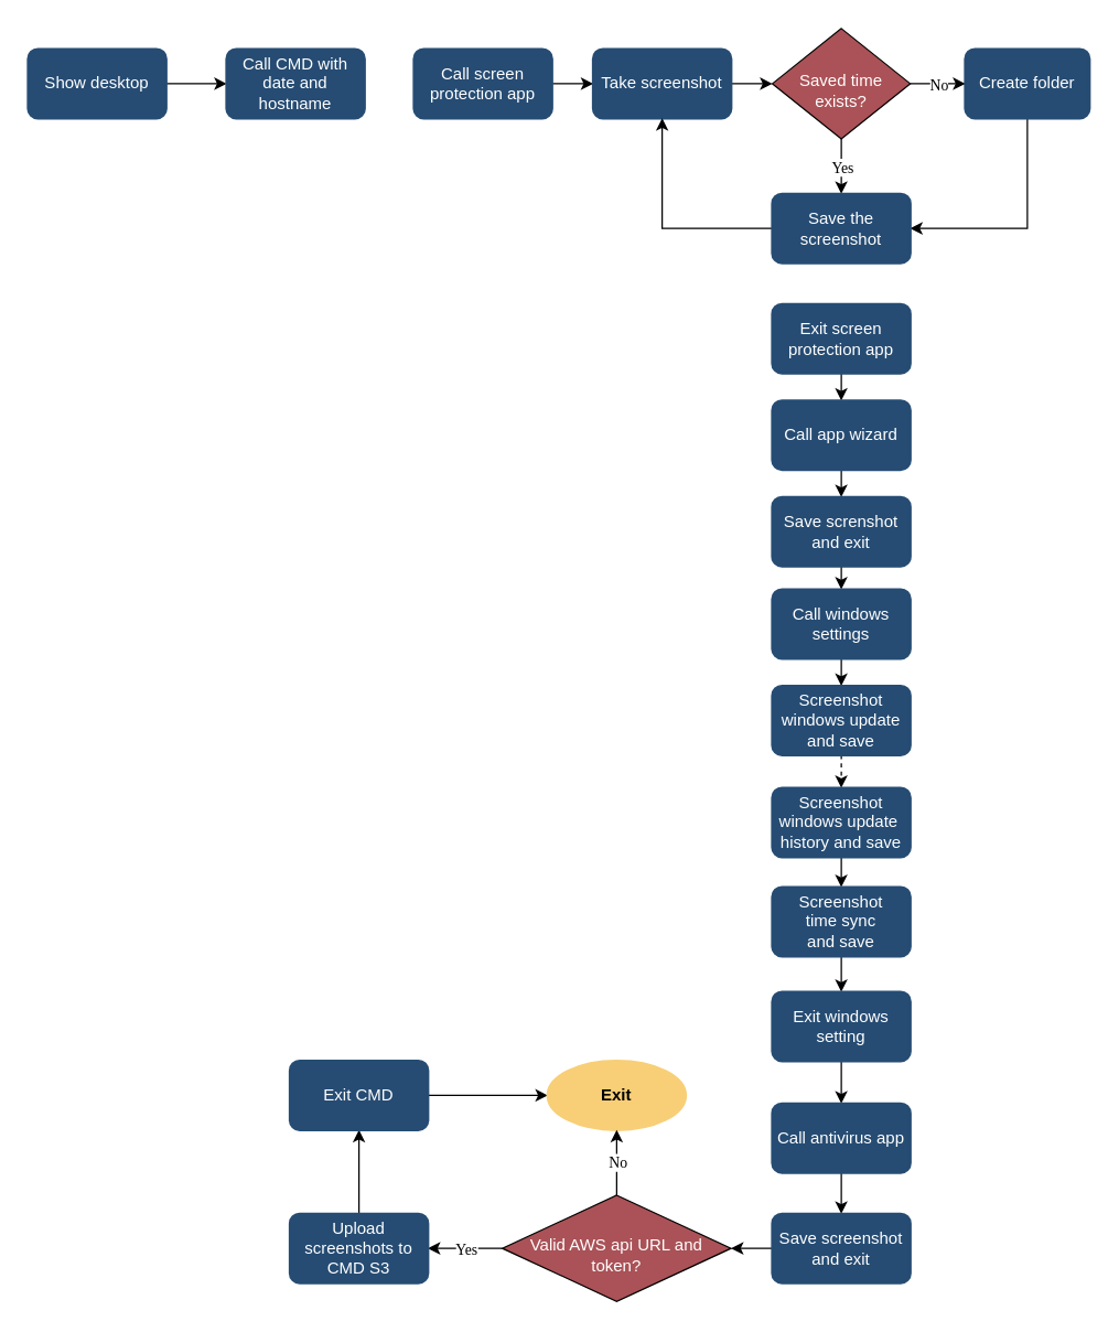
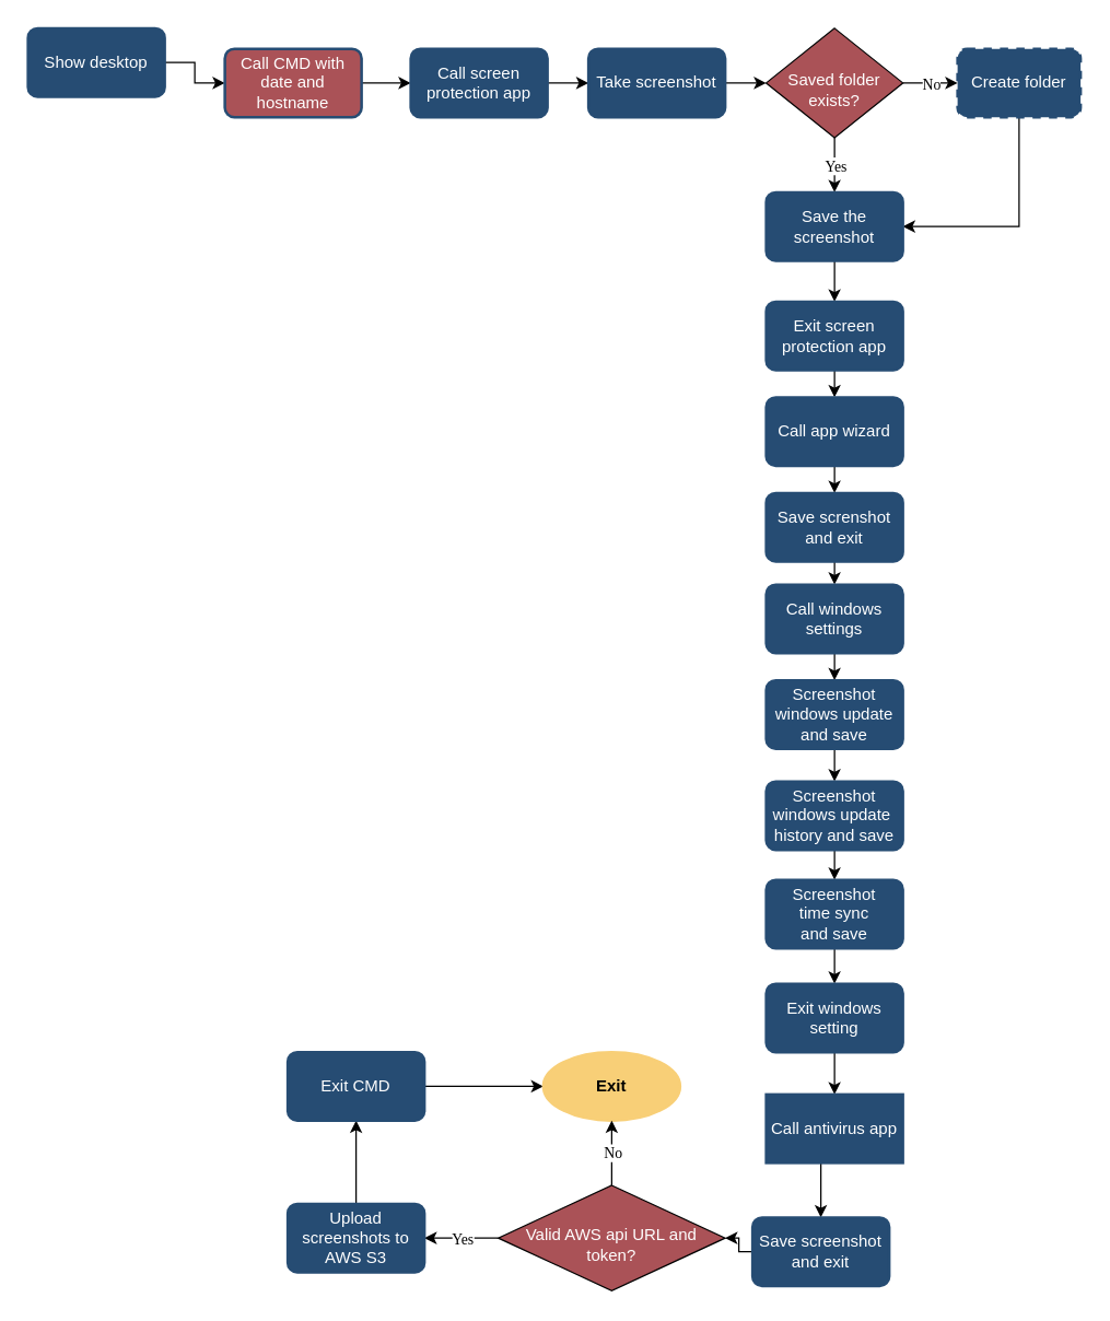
  <mxCell id="0" />
  <mxCell id="1" parent="0" />
- <mxCell id="2" value="&lt;br&gt;&lt;font color=&quot;#ffffff&quot;&gt;Saved time exists?&lt;/font&gt;" style="rhombus;whiteSpace=wrap;html=1;shadow=0;fontFamily=Helvetica;fontSize=12;align=center;strokeWidth=1;spacing=6;spacingTop=-4;fillColor=#AA5257;" parent="1" vertex="1"><mxGeometry x="560" y="20" width="100" height="80" as="geometry" /></mxCell>
+ <mxCell id="2" value="&lt;br&gt;&lt;font color=&quot;#ffffff&quot;&gt;Saved folder exists?&lt;/font&gt;" style="rhombus;whiteSpace=wrap;html=1;shadow=0;fontFamily=Helvetica;fontSize=12;align=center;strokeWidth=1;spacing=6;spacingTop=-4;fillColor=#AA5257;" parent="1" vertex="1"><mxGeometry x="560" y="20" width="100" height="80" as="geometry" /></mxCell>
  <mxCell id="3" style="edgeStyle=orthogonalEdgeStyle;rounded=0;sketch=0;orthogonalLoop=1;jettySize=auto;html=1;shadow=0;exitX=1;exitY=0.5;exitDx=0;exitDy=0;" edge="1" parent="1" source="7" target="8"><mxGeometry relative="1" as="geometry"><mxPoint x="130" y="60" as="sourcePoint" /><mxPoint x="160" y="60" as="targetPoint" /></mxGeometry></mxCell>
+ <mxCell id="4" style="edgeStyle=orthogonalEdgeStyle;rounded=0;sketch=0;orthogonalLoop=1;jettySize=auto;html=1;shadow=0;exitX=1;exitY=0.5;exitDx=0;exitDy=0;entryX=0;entryY=0.5;entryDx=0;entryDy=0;" edge="1" parent="1" source="8" target="9"><mxGeometry relative="1" as="geometry"><mxPoint x="280" y="60.034" as="sourcePoint" /><mxPoint x="310" y="60.034" as="targetPoint" /></mxGeometry></mxCell>
  <mxCell id="5" style="edgeStyle=orthogonalEdgeStyle;rounded=0;orthogonalLoop=1;jettySize=auto;html=1;exitX=1;exitY=0.5;exitDx=0;exitDy=0;entryX=0;entryY=0.5;entryDx=0;entryDy=0;" edge="1" parent="1" source="9" target="10"><mxGeometry relative="1" as="geometry"><mxPoint x="430" y="60" as="sourcePoint" /><mxPoint x="460" y="60" as="targetPoint" /></mxGeometry></mxCell>
  <mxCell id="6" style="edgeStyle=orthogonalEdgeStyle;rounded=0;sketch=0;orthogonalLoop=1;jettySize=auto;html=1;exitX=1;exitY=0.5;exitDx=0;exitDy=0;entryX=0;entryY=0.5;entryDx=0;entryDy=0;shadow=0;" edge="1" parent="1" source="10" target="2"><mxGeometry relative="1" as="geometry"><mxPoint x="540" y="90" as="sourcePoint" /></mxGeometry></mxCell>
- <mxCell id="7" value="Show desktop" style="rounded=1;whiteSpace=wrap;html=1;absoluteArcSize=1;arcSize=14;strokeWidth=2;fillColor=#264C73;strokeColor=#264C73;fontColor=#FFFFFF;" vertex="1" parent="1"><mxGeometry x="20" y="35" width="100" height="50" as="geometry" /></mxCell>
- <mxCell id="8" value="Call CMD with&lt;br&gt;date and hostname" style="rounded=1;whiteSpace=wrap;html=1;absoluteArcSize=1;arcSize=14;strokeWidth=2;fillColor=#264C73;strokeColor=#264C73;fontColor=#FFFFFF;" vertex="1" parent="1"><mxGeometry x="164" y="35" width="100" height="50" as="geometry" /></mxCell>
+ <mxCell id="7" value="Show desktop" style="rounded=1;whiteSpace=wrap;html=1;absoluteArcSize=1;arcSize=14;strokeWidth=2;fillColor=#264C73;strokeColor=#264C73;fontColor=#FFFFFF;" vertex="1" parent="1"><mxGeometry x="20" y="20" width="100" height="50" as="geometry" /></mxCell>
+ <mxCell id="8" value="Call CMD with&lt;br&gt;date and hostname" style="rounded=1;whiteSpace=wrap;html=1;absoluteArcSize=1;arcSize=14;strokeWidth=2;fillColor=#aa5257;strokeColor=#264C73;fontColor=#FFFFFF;" vertex="1" parent="1"><mxGeometry x="164" y="35" width="100" height="50" as="geometry" /></mxCell>
  <mxCell id="9" value="Call screen protection app" style="rounded=1;whiteSpace=wrap;html=1;absoluteArcSize=1;arcSize=14;strokeWidth=2;fillColor=#264C73;strokeColor=#264C73;fontColor=#FFFFFF;" vertex="1" parent="1"><mxGeometry x="300" y="35" width="100" height="50" as="geometry" /></mxCell>
  <mxCell id="10" value="Take screenshot" style="rounded=1;whiteSpace=wrap;html=1;absoluteArcSize=1;arcSize=14;strokeWidth=2;fillColor=#264C73;strokeColor=#264C73;fontColor=#FFFFFF;" vertex="1" parent="1"><mxGeometry x="430" y="35" width="100" height="50" as="geometry" /></mxCell>
  <mxCell id="11" style="edgeStyle=elbowEdgeStyle;rounded=0;sketch=0;orthogonalLoop=1;jettySize=auto;html=1;shadow=0;fontFamily=Times New Roman;entryX=1;entryY=0.5;entryDx=0;entryDy=0;exitX=0.5;exitY=1;exitDx=0;exitDy=0;" edge="1" parent="1" source="12" target="18"><mxGeometry relative="1" as="geometry"><mxPoint x="710" y="310" as="targetPoint" /><mxPoint x="800" y="150" as="sourcePoint" /><Array as="points"><mxPoint x="745" y="120" /></Array></mxGeometry></mxCell>
- <mxCell id="12" value="Create folder" style="rounded=1;whiteSpace=wrap;html=1;absoluteArcSize=1;arcSize=14;strokeWidth=2;fillColor=#264C73;strokeColor=#264C73;fontColor=#FFFFFF;" vertex="1" parent="1"><mxGeometry x="700" y="35" width="90" height="50" as="geometry" /></mxCell>
+ <mxCell id="12" value="Create folder" style="rounded=1;whiteSpace=wrap;html=1;absoluteArcSize=1;arcSize=14;strokeWidth=2;fillColor=#264C73;strokeColor=#264C73;fontColor=#FFFFFF;dashed=1;" vertex="1" parent="1"><mxGeometry x="700" y="35" width="90" height="50" as="geometry" /></mxCell>
  <mxCell id="13" value="" style="endArrow=classic;html=1;rounded=0;shadow=0;sketch=0;fontFamily=Times New Roman;labelPosition=center;verticalLabelPosition=middle;align=center;verticalAlign=middle;entryX=0;entryY=0.5;entryDx=0;entryDy=0;exitX=1;exitY=0.5;exitDx=0;exitDy=0;" edge="1" parent="1" source="2" target="12"><mxGeometry relative="1" as="geometry"><mxPoint x="560" y="100" as="sourcePoint" /><mxPoint x="290" y="220" as="targetPoint" /><Array as="points"><mxPoint x="700" y="60" /></Array></mxGeometry></mxCell>
  <mxCell id="14" value="No" style="edgeLabel;resizable=0;html=1;align=center;verticalAlign=middle;fontFamily=Times New Roman;" connectable="0" vertex="1" parent="13"><mxGeometry relative="1" as="geometry" /></mxCell>
  <mxCell id="15" value="" style="endArrow=classic;html=1;rounded=0;shadow=0;sketch=0;fontFamily=Times New Roman;labelPosition=center;verticalLabelPosition=middle;align=center;verticalAlign=middle;exitX=0.5;exitY=1;exitDx=0;exitDy=0;entryX=0.5;entryY=0;entryDx=0;entryDy=0;" edge="1" parent="1" source="2" target="18"><mxGeometry relative="1" as="geometry"><mxPoint x="491" y="170" as="sourcePoint" /><mxPoint x="531" y="250" as="targetPoint" /></mxGeometry></mxCell>
  <mxCell id="16" value="Yes" style="edgeLabel;resizable=0;html=1;align=center;verticalAlign=middle;fontFamily=Times New Roman;" connectable="0" vertex="1" parent="15"><mxGeometry relative="1" as="geometry" /></mxCell>
- <mxCell id="17" style="edgeStyle=orthogonalEdgeStyle;rounded=0;sketch=0;orthogonalLoop=1;jettySize=auto;html=1;shadow=0;fontFamily=Times New Roman;" edge="1" parent="1" source="18" target="10"><mxGeometry relative="1" as="geometry" /></mxCell>
+ <mxCell id="17" style="edgeStyle=orthogonalEdgeStyle;rounded=0;sketch=0;orthogonalLoop=1;jettySize=auto;html=1;entryX=0.5;entryY=0;entryDx=0;entryDy=0;shadow=0;fontFamily=Times New Roman;" edge="1" parent="1" source="18" target="20"><mxGeometry relative="1" as="geometry" /></mxCell>
  <mxCell id="18" value="Save the screenshot" style="rounded=1;whiteSpace=wrap;html=1;absoluteArcSize=1;arcSize=14;strokeWidth=2;fillColor=#264C73;strokeColor=#264C73;fontColor=#FFFFFF;" vertex="1" parent="1"><mxGeometry x="560" y="140" width="100" height="50" as="geometry" /></mxCell>
  <mxCell id="19" style="edgeStyle=elbowEdgeStyle;rounded=0;sketch=0;orthogonalLoop=1;jettySize=auto;html=1;entryX=0.5;entryY=0;entryDx=0;entryDy=0;shadow=0;fontFamily=Times New Roman;" edge="1" parent="1" source="20" target="22"><mxGeometry relative="1" as="geometry" /></mxCell>
  <mxCell id="20" value="Exit screen protection app" style="rounded=1;whiteSpace=wrap;html=1;absoluteArcSize=1;arcSize=14;strokeWidth=2;fillColor=#264C73;strokeColor=#264C73;fontColor=#FFFFFF;" vertex="1" parent="1"><mxGeometry x="560" y="220" width="100" height="50" as="geometry" /></mxCell>
  <mxCell id="21" style="edgeStyle=elbowEdgeStyle;rounded=0;sketch=0;orthogonalLoop=1;jettySize=auto;html=1;entryX=0.5;entryY=0;entryDx=0;entryDy=0;shadow=0;fontFamily=Times New Roman;" edge="1" parent="1" source="22" target="24"><mxGeometry relative="1" as="geometry" /></mxCell>
  <mxCell id="22" value="Call app wizard" style="rounded=1;whiteSpace=wrap;html=1;absoluteArcSize=1;arcSize=14;strokeWidth=2;fillColor=#264C73;strokeColor=#264C73;fontColor=#FFFFFF;" vertex="1" parent="1"><mxGeometry x="560" y="290" width="100" height="50" as="geometry" /></mxCell>
  <mxCell id="23" style="edgeStyle=elbowEdgeStyle;rounded=0;sketch=0;orthogonalLoop=1;jettySize=auto;html=1;entryX=0.5;entryY=0;entryDx=0;entryDy=0;shadow=0;fontFamily=Times New Roman;" edge="1" parent="1" source="24" target="26"><mxGeometry relative="1" as="geometry"><mxPoint x="610" y="440" as="targetPoint" /></mxGeometry></mxCell>
  <mxCell id="24" value="Save screnshot and exit" style="rounded=1;whiteSpace=wrap;html=1;absoluteArcSize=1;arcSize=14;strokeWidth=2;fillColor=#264C73;strokeColor=#264C73;fontColor=#FFFFFF;" vertex="1" parent="1"><mxGeometry x="560" y="360" width="100" height="50" as="geometry" /></mxCell>
  <mxCell id="25" style="edgeStyle=elbowEdgeStyle;rounded=0;sketch=0;orthogonalLoop=1;jettySize=auto;html=1;entryX=0.5;entryY=0;entryDx=0;entryDy=0;shadow=0;fontFamily=Times New Roman;" edge="1" parent="1" source="26" target="28"><mxGeometry relative="1" as="geometry" /></mxCell>
  <mxCell id="26" value="Call windows settings" style="rounded=1;whiteSpace=wrap;html=1;absoluteArcSize=1;arcSize=14;strokeWidth=2;fillColor=#264C73;strokeColor=#264C73;fontColor=#FFFFFF;" vertex="1" parent="1"><mxGeometry x="560" y="427" width="100" height="50" as="geometry" /></mxCell>
- <mxCell id="27" style="edgeStyle=elbowEdgeStyle;rounded=0;sketch=0;orthogonalLoop=1;jettySize=auto;html=1;entryX=0.5;entryY=0;entryDx=0;entryDy=0;shadow=0;fontFamily=Times New Roman;dashed=1;" edge="1" parent="1" source="28" target="30"><mxGeometry relative="1" as="geometry" /></mxCell>
+ <mxCell id="27" style="edgeStyle=elbowEdgeStyle;rounded=0;sketch=0;orthogonalLoop=1;jettySize=auto;html=1;entryX=0.5;entryY=0;entryDx=0;entryDy=0;shadow=0;fontFamily=Times New Roman;" edge="1" parent="1" source="28" target="30"><mxGeometry relative="1" as="geometry" /></mxCell>
  <mxCell id="28" value="Screenshot windows update and save" style="rounded=1;whiteSpace=wrap;html=1;absoluteArcSize=1;arcSize=14;strokeWidth=2;fillColor=#264C73;strokeColor=#264C73;fontColor=#FFFFFF;" vertex="1" parent="1"><mxGeometry x="560" y="497" width="100" height="50" as="geometry" /></mxCell>
  <mxCell id="29" style="edgeStyle=elbowEdgeStyle;rounded=0;sketch=0;orthogonalLoop=1;jettySize=auto;html=1;entryX=0.5;entryY=0;entryDx=0;entryDy=0;shadow=0;fontFamily=Times New Roman;" edge="1" parent="1" source="30" target="32"><mxGeometry relative="1" as="geometry" /></mxCell>
  <mxCell id="30" value="Screenshot windows update&amp;nbsp; history and save" style="rounded=1;whiteSpace=wrap;html=1;absoluteArcSize=1;arcSize=14;strokeWidth=2;fillColor=#264C73;strokeColor=#264C73;fontColor=#FFFFFF;" vertex="1" parent="1"><mxGeometry x="560" y="571" width="100" height="50" as="geometry" /></mxCell>
  <mxCell id="31" style="edgeStyle=elbowEdgeStyle;rounded=0;sketch=0;orthogonalLoop=1;jettySize=auto;html=1;entryX=0.5;entryY=0;entryDx=0;entryDy=0;shadow=0;fontFamily=Times New Roman;" edge="1" parent="1" source="32" target="34"><mxGeometry relative="1" as="geometry" /></mxCell>
  <mxCell id="32" value="Screenshot &lt;br&gt;time sync &lt;br&gt;and save" style="rounded=1;whiteSpace=wrap;html=1;absoluteArcSize=1;arcSize=14;strokeWidth=2;fillColor=#264C73;strokeColor=#264C73;fontColor=#FFFFFF;" vertex="1" parent="1"><mxGeometry x="560" y="643" width="100" height="50" as="geometry" /></mxCell>
  <mxCell id="33" style="edgeStyle=elbowEdgeStyle;rounded=0;sketch=0;orthogonalLoop=1;jettySize=auto;html=1;entryX=0.5;entryY=0;entryDx=0;entryDy=0;shadow=0;fontFamily=Times New Roman;" edge="1" parent="1" source="34" target="36"><mxGeometry relative="1" as="geometry" /></mxCell>
  <mxCell id="34" value="Exit windows setting" style="rounded=1;whiteSpace=wrap;html=1;absoluteArcSize=1;arcSize=14;strokeWidth=2;fillColor=#264C73;strokeColor=#264C73;fontColor=#FFFFFF;" vertex="1" parent="1"><mxGeometry x="560" y="719" width="100" height="50" as="geometry" /></mxCell>
  <mxCell id="35" style="edgeStyle=elbowEdgeStyle;rounded=0;sketch=0;orthogonalLoop=1;jettySize=auto;html=1;entryX=0.5;entryY=0;entryDx=0;entryDy=0;shadow=0;fontFamily=Times New Roman;" edge="1" parent="1" source="36" target="38"><mxGeometry relative="1" as="geometry" /></mxCell>
- <mxCell id="36" value="Call antivirus app" style="rounded=1;whiteSpace=wrap;html=1;absoluteArcSize=1;arcSize=14;strokeWidth=2;fillColor=#264C73;strokeColor=#264C73;fontColor=#FFFFFF;" vertex="1" parent="1"><mxGeometry x="560" y="800" width="100" height="50" as="geometry" /></mxCell>
+ <mxCell id="36" value="Call antivirus app" style="whiteSpace=wrap;html=1;absoluteArcSize=1;arcSize=14;strokeWidth=2;fillColor=#264C73;strokeColor=#264C73;fontColor=#FFFFFF;rounded=0;" vertex="1" parent="1"><mxGeometry x="560" y="800" width="100" height="50" as="geometry" /></mxCell>
  <mxCell id="37" style="edgeStyle=elbowEdgeStyle;rounded=0;sketch=0;orthogonalLoop=1;jettySize=auto;html=1;entryX=1;entryY=0.5;entryDx=0;entryDy=0;shadow=0;fontFamily=Times New Roman;" edge="1" parent="1" source="38" target="39"><mxGeometry relative="1" as="geometry" /></mxCell>
- <mxCell id="38" value="Save screenshot &lt;br&gt;and exit" style="rounded=1;whiteSpace=wrap;html=1;absoluteArcSize=1;arcSize=14;strokeWidth=2;fillColor=#264C73;strokeColor=#264C73;fontColor=#FFFFFF;" vertex="1" parent="1"><mxGeometry x="560" y="880" width="100" height="50" as="geometry" /></mxCell>
+ <mxCell id="38" value="Save screenshot &lt;br&gt;and exit" style="rounded=1;whiteSpace=wrap;html=1;absoluteArcSize=1;arcSize=14;strokeWidth=2;fillColor=#264C73;strokeColor=#264C73;fontColor=#FFFFFF;" vertex="1" parent="1"><mxGeometry x="550" y="890" width="100" height="50" as="geometry" /></mxCell>
  <mxCell id="39" value="&lt;br&gt;&lt;font color=&quot;#ffffff&quot;&gt;Valid AWS api URL and token?&lt;/font&gt;" style="rhombus;whiteSpace=wrap;html=1;shadow=0;fontFamily=Helvetica;fontSize=12;align=center;strokeWidth=1;spacing=6;spacingTop=-4;fillColor=#AA5257;" vertex="1" parent="1"><mxGeometry x="364" y="866.5" width="166" height="77" as="geometry" /></mxCell>
  <mxCell id="40" value="" style="endArrow=classic;html=1;rounded=0;shadow=0;sketch=0;fontFamily=Times New Roman;labelPosition=center;verticalLabelPosition=middle;align=center;verticalAlign=middle;exitX=0;exitY=0.5;exitDx=0;exitDy=0;entryX=1;entryY=0.5;entryDx=0;entryDy=0;" edge="1" parent="1" source="39" target="43"><mxGeometry relative="1" as="geometry"><mxPoint x="360" y="900" as="sourcePoint" /><mxPoint x="320" y="900" as="targetPoint" /></mxGeometry></mxCell>
  <mxCell id="41" value="Yes" style="edgeLabel;resizable=0;html=1;align=center;verticalAlign=middle;fontFamily=Times New Roman;" connectable="0" vertex="1" parent="40"><mxGeometry relative="1" as="geometry" /></mxCell>
  <mxCell id="42" style="edgeStyle=elbowEdgeStyle;rounded=0;sketch=0;orthogonalLoop=1;jettySize=auto;html=1;entryX=0.5;entryY=1;entryDx=0;entryDy=0;shadow=0;fontFamily=Times New Roman;" edge="1" parent="1" source="43" target="45"><mxGeometry relative="1" as="geometry" /></mxCell>
- <mxCell id="43" value="Upload screenshots to CMD S3" style="rounded=1;whiteSpace=wrap;html=1;absoluteArcSize=1;arcSize=14;strokeWidth=2;fillColor=#264C73;strokeColor=#264C73;fontColor=#FFFFFF;" vertex="1" parent="1"><mxGeometry x="210" y="880" width="100" height="50" as="geometry" /></mxCell>
+ <mxCell id="43" value="Upload screenshots to AWS S3" style="rounded=1;whiteSpace=wrap;html=1;absoluteArcSize=1;arcSize=14;strokeWidth=2;fillColor=#264C73;strokeColor=#264C73;fontColor=#FFFFFF;" vertex="1" parent="1"><mxGeometry x="210" y="880" width="100" height="50" as="geometry" /></mxCell>
  <mxCell id="44" style="edgeStyle=elbowEdgeStyle;rounded=0;sketch=0;orthogonalLoop=1;jettySize=auto;html=1;entryX=0;entryY=0.5;entryDx=0;entryDy=0;entryPerimeter=0;shadow=0;fontFamily=Times New Roman;" edge="1" parent="1" source="45" target="46"><mxGeometry relative="1" as="geometry" /></mxCell>
  <mxCell id="45" value="Exit CMD" style="rounded=1;whiteSpace=wrap;html=1;absoluteArcSize=1;arcSize=14;strokeWidth=2;fillColor=#264C73;strokeColor=#264C73;fontColor=#FFFFFF;" vertex="1" parent="1"><mxGeometry x="210" y="769" width="100" height="50" as="geometry" /></mxCell>
  <mxCell id="46" value="&lt;b&gt;Exit&lt;/b&gt;" style="strokeWidth=2;html=1;shape=mxgraph.flowchart.start_1;whiteSpace=wrap;fillColor=#F8CF77;strokeColor=#F8CF77;" vertex="1" parent="1"><mxGeometry x="397" y="769" width="100" height="50" as="geometry" /></mxCell>
  <mxCell id="47" value="" style="endArrow=classic;html=1;rounded=0;shadow=0;sketch=0;fontFamily=Times New Roman;labelPosition=center;verticalLabelPosition=middle;align=center;verticalAlign=middle;exitX=0.5;exitY=0;exitDx=0;exitDy=0;entryX=0.5;entryY=1;entryDx=0;entryDy=0;entryPerimeter=0;" edge="1" parent="1" source="39" target="46"><mxGeometry relative="1" as="geometry"><mxPoint x="374" y="915" as="sourcePoint" /><mxPoint x="320" y="915" as="targetPoint" /></mxGeometry></mxCell>
  <mxCell id="48" value="No" style="edgeLabel;resizable=0;html=1;align=center;verticalAlign=middle;fontFamily=Times New Roman;" connectable="0" vertex="1" parent="47"><mxGeometry relative="1" as="geometry" /></mxCell>
